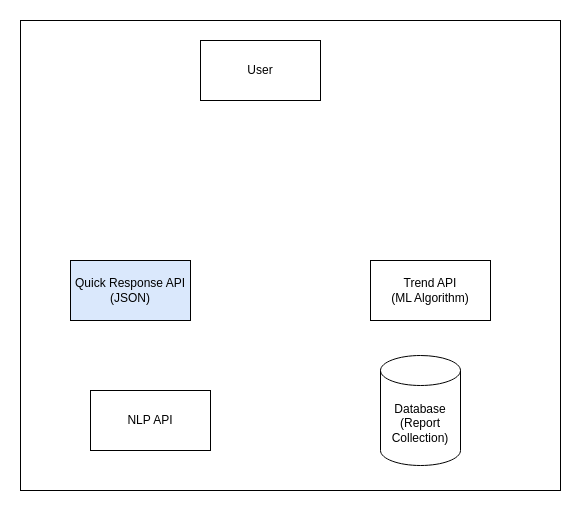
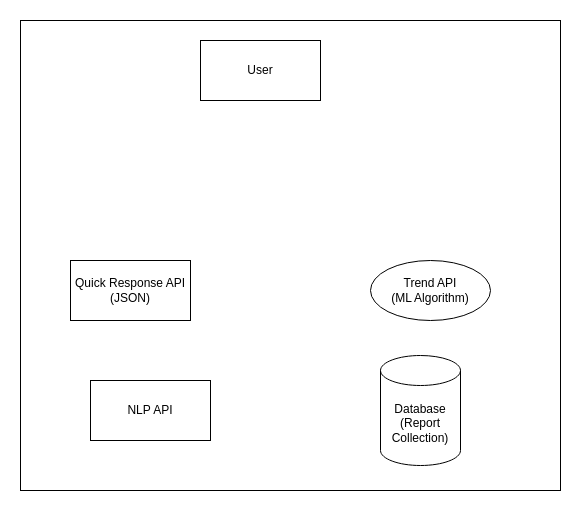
  <mxCell id="0" />
  <mxCell id="1" parent="0" />
  <mxCell id="2" value="User" style="rounded=0;whiteSpace=wrap;html=1;" vertex="1" parent="1"><mxGeometry x="200" y="40" width="120" height="60" as="geometry" /></mxCell>
- <mxCell id="3" value="Quick Response API (JSON)" style="rounded=0;whiteSpace=wrap;html=1;fillColor=#dae8fc;" vertex="1" parent="1"><mxGeometry x="70" y="260" width="120" height="60" as="geometry" /></mxCell>
- <mxCell id="4" value="NLP API" style="rounded=0;whiteSpace=wrap;html=1;" vertex="1" parent="1"><mxGeometry x="90" y="390" width="120" height="60" as="geometry" /></mxCell>
+ <mxCell id="3" value="Quick Response API (JSON)" style="rounded=0;whiteSpace=wrap;html=1;" vertex="1" parent="1"><mxGeometry x="70" y="260" width="120" height="60" as="geometry" /></mxCell>
+ <mxCell id="4" value="NLP API" style="rounded=0;whiteSpace=wrap;html=1;" vertex="1" parent="1"><mxGeometry x="90" y="380" width="120" height="60" as="geometry" /></mxCell>
  <mxCell id="5" value="Database&lt;br&gt;(Report Collection)" style="shape=cylinder3;whiteSpace=wrap;html=1;boundedLbl=1;backgroundOutline=1;size=15;" vertex="1" parent="1"><mxGeometry x="380" y="355" width="80" height="110" as="geometry" /></mxCell>
- <mxCell id="6" value="Trend API&lt;br&gt;(ML Algorithm)" style="rounded=0;whiteSpace=wrap;html=1;" vertex="1" parent="1"><mxGeometry x="370" y="260" width="120" height="60" as="geometry" /></mxCell>
+ <mxCell id="6" value="Trend API&lt;br&gt;(ML Algorithm)" style="ellipse;whiteSpace=wrap;html=1;" vertex="1" parent="1"><mxGeometry x="370" y="260" width="120" height="60" as="geometry" /></mxCell>
  <mxCell id="7" value="" style="rounded=0;whiteSpace=wrap;html=1;fillColor=none;" vertex="1" parent="1"><mxGeometry x="20" y="20" width="540" height="470" as="geometry" /></mxCell>
